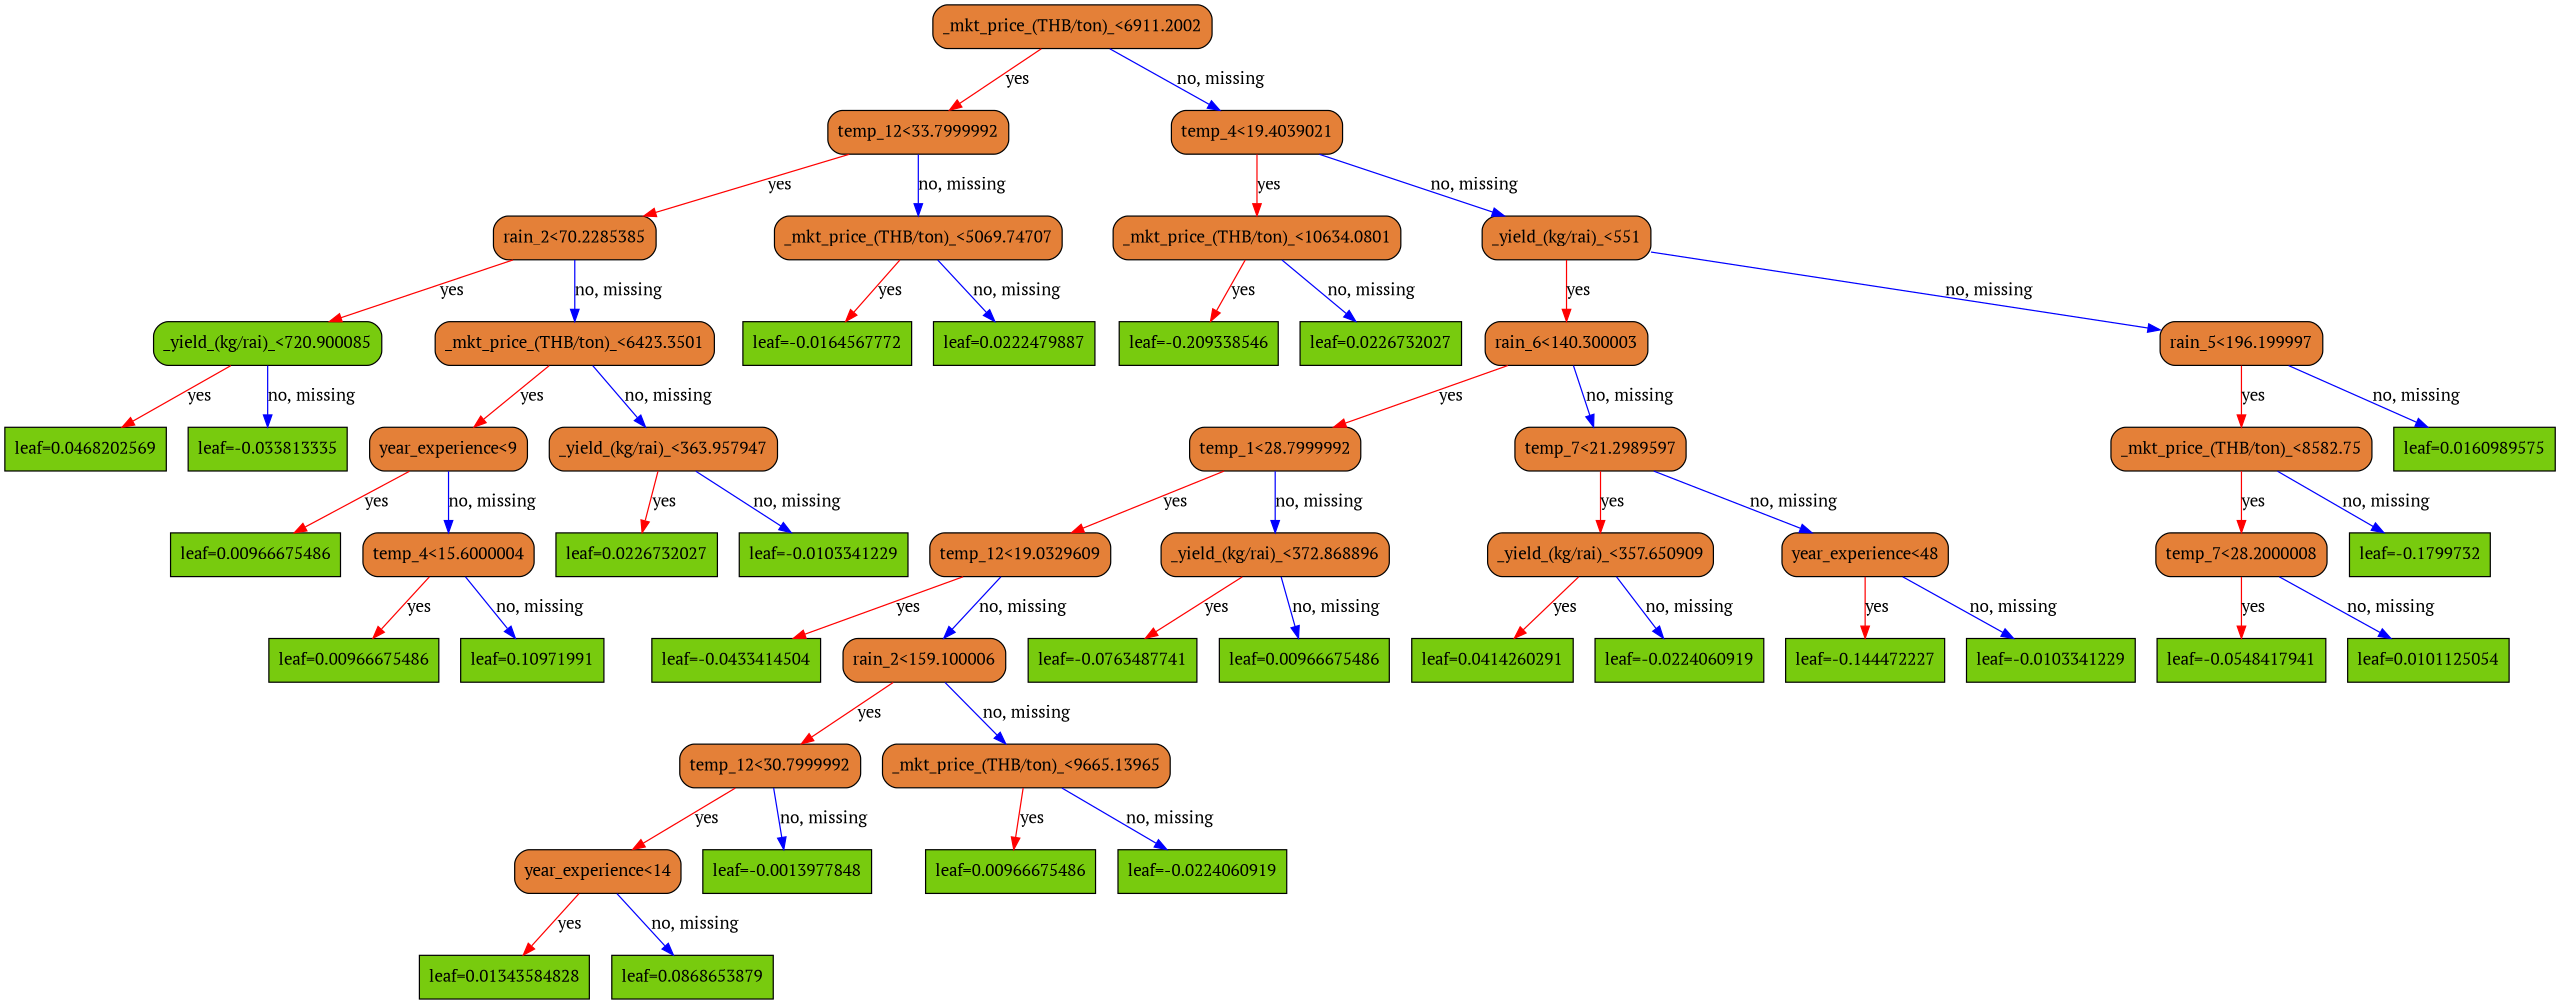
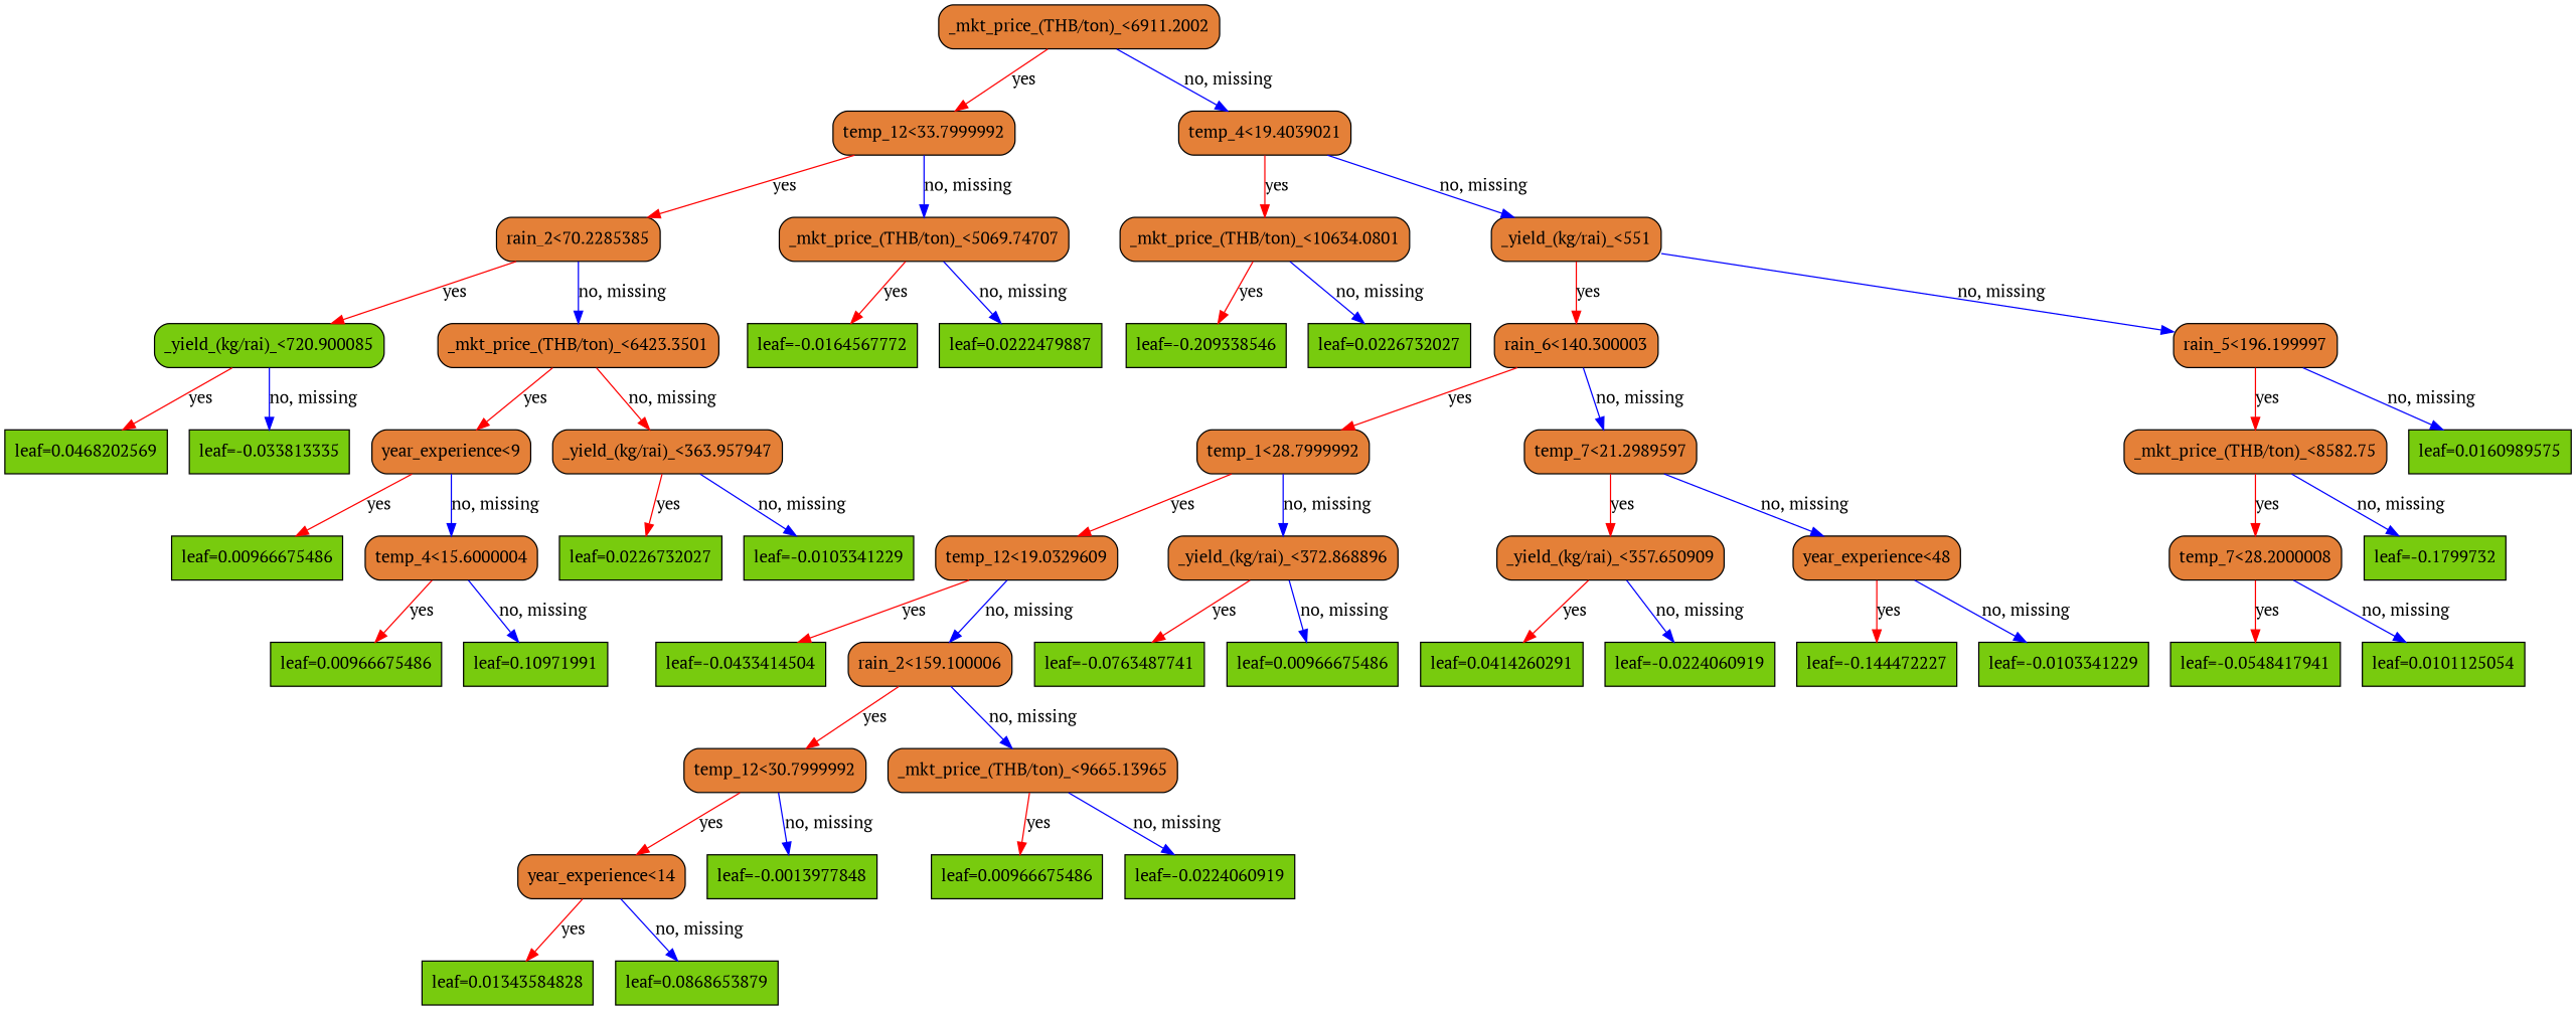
  digraph {
    fontname="PT Serif"
    rankdir=TB
    node [fillcolor="#78cbe" fontname="PT Serif" shape=box style=filled]
    edge [color="#FF0000" fontname="PT Serif"]
    n1 [fillcolor="#e48038" label="_mkt_price_(THB/ton)_<6911.2002" style="filled, rounded"]
    n2 [fillcolor="#e48038" label="temp_12<33.7999992" style="filled, rounded"]
    n3 [fillcolor="#e48038" label="temp_4<19.4039021" style="filled, rounded"]
    n4 [fillcolor="#e48038" label="rain_2<70.2285385" style="filled, rounded"]
    n5 [fillcolor="#e48038" label="_mkt_price_(THB/ton)_<5069.74707" style="filled, rounded"]
    n6 [fillcolor="#e48038" label="_mkt_price_(THB/ton)_<10634.0801" style="filled, rounded"]
    n7 [fillcolor="#e48038" label="_yield_(kg/rai)_<551" style="filled, rounded"]
    n8 [label="_yield_(kg/rai)_<720.900085" style="filled, rounded"]
    n9 [fillcolor="#e48038" label="_mkt_price_(THB/ton)_<6423.3501" style="filled, rounded"]
    n10 [label="leaf=-0.0164567772"]
    n11 [label="leaf=0.0222479887"]
    n12 [label="leaf=-0.209338546"]
    n13 [label="leaf=0.0226732027"]
    n14 [fillcolor="#e48038" label="rain_6<140.300003" style="filled, rounded"]
    n15 [fillcolor="#e48038" label="rain_5<196.199997" style="filled, rounded"]
    n16 [label="leaf=0.0468202569"]
    n17 [label="leaf=-0.033813335"]
    n18 [fillcolor="#e48038" label="year_experience<9" style="filled, rounded"]
    n19 [fillcolor="#e48038" label="_yield_(kg/rai)_<363.957947" style="filled, rounded"]
    n20 [label="leaf=0.00966675486"]
    n21 [fillcolor="#e48038" label="temp_4<15.6000004" style="filled, rounded"]
    n22 [label="leaf=0.0226732027"]
    n23 [label="leaf=-0.0103341229"]
    n24 [label="leaf=0.00966675486"]
    n25 [label="leaf=0.10971991"]
    n26 [fillcolor="#e48038" label="temp_1<28.7999992" style="filled, rounded"]
    n27 [fillcolor="#e48038" label="temp_7<21.2989597" style="filled, rounded"]
    n28 [fillcolor="#e48038" label="_mkt_price_(THB/ton)_<8582.75" style="filled, rounded"]
    n29 [label="leaf=0.0160989575"]
    n30 [fillcolor="#e48038" label="temp_12<19.0329609" style="filled, rounded"]
    n31 [fillcolor="#e48038" label="_yield_(kg/rai)_<372.868896" style="filled, rounded"]
    n32 [fillcolor="#e48038" label="_yield_(kg/rai)_<357.650909" style="filled, rounded"]
    n33 [fillcolor="#e48038" label="year_experience<48" style="filled, rounded"]
    n34 [fillcolor="#e48038" label="temp_7<28.2000008" style="filled, rounded"]
    n35 [label="leaf=-0.1799732"]
    n36 [label="leaf=-0.0433414504"]
    n37 [fillcolor="#e48038" label="rain_2<159.100006" style="filled, rounded"]
    n38 [label="leaf=-0.0763487741"]
    n39 [label="leaf=0.00966675486"]
    n40 [label="leaf=0.0414260291"]
    n41 [label="leaf=-0.0224060919"]
    n42 [label="leaf=-0.144472227"]
    n43 [label="leaf=-0.0103341229"]
    n44 [fillcolor="#e48038" label="temp_12<30.7999992" style="filled, rounded"]
    n45 [fillcolor="#e48038" label="_mkt_price_(THB/ton)_<9665.13965" style="filled, rounded"]
    n46 [fillcolor="#e48038" label="year_experience<14" style="filled, rounded"]
    n47 [label="leaf=-0.0013977848"]
    n48 [label="leaf=0.00966675486"]
    n49 [label="leaf=-0.0224060919"]
    n50 [label="leaf=0.01343584828"]
    n51 [label="leaf=0.0868653879"]
    n52 [label="leaf=-0.0548417941"]
    n53 [label="leaf=0.0101125054"]
    n1 -> n2 [label=yes]
    n1 -> n3 [color="#0000FF" label="no, missing"]
    n2 -> n4 [label=yes]
    n2 -> n5 [color="#0000FF" label="no, missing"]
    n3 -> n6 [label=yes]
    n3 -> n7 [color="#0000FF" label="no, missing"]
    n4 -> n8 [label=yes]
    n4 -> n9 [color="#0000FF" label="no, missing"]
    n5 -> n10 [label=yes]
    n5 -> n11 [color="#0000FF" label="no, missing"]
    n6 -> n12 [label=yes]
    n6 -> n13 [color="#0000FF" label="no, missing"]
    n7 -> n14 [label=yes]
    n7 -> n15 [color="#0000FF" label="no, missing"]
    n8 -> n16 [label=yes]
    n8 -> n17 [color="#0000FF" label="no, missing"]
    n9 -> n18 [label=yes]
-   n9 -> n19 [color="#0000FF" label="no, missing"]
+   n9 -> n19 [label="no, missing"]
    n14 -> n26 [label=yes]
    n14 -> n27 [color="#0000FF" label="no, missing"]
    n15 -> n28 [label=yes]
    n15 -> n29 [color="#0000FF" label="no, missing"]
    n18 -> n20 [label=yes]
    n18 -> n21 [color="#0000FF" label="no, missing"]
    n19 -> n22 [label=yes]
    n19 -> n23 [color="#0000FF" label="no, missing"]
    n21 -> n24 [label=yes]
    n21 -> n25 [color="#0000FF" label="no, missing"]
    n26 -> n30 [label=yes]
    n26 -> n31 [color="#0000FF" label="no, missing"]
    n27 -> n32 [label=yes]
    n27 -> n33 [color="#0000FF" label="no, missing"]
    n28 -> n34 [label=yes]
    n28 -> n35 [color="#0000FF" label="no, missing"]
    n30 -> n36 [label=yes]
    n30 -> n37 [color="#0000FF" label="no, missing"]
    n31 -> n38 [label=yes]
    n31 -> n39 [color="#0000FF" label="no, missing"]
    n32 -> n40 [label=yes]
    n32 -> n41 [color="#0000FF" label="no, missing"]
    n33 -> n42 [label=yes]
    n33 -> n43 [color="#0000FF" label="no, missing"]
    n34 -> n52 [label=yes]
    n34 -> n53 [color="#0000FF" label="no, missing"]
    n37 -> n44 [label=yes]
    n37 -> n45 [color="#0000FF" label="no, missing"]
    n44 -> n46 [label=yes]
    n44 -> n47 [color="#0000FF" label="no, missing"]
    n45 -> n48 [label=yes]
    n45 -> n49 [color="#0000FF" label="no, missing"]
    n46 -> n50 [label=yes]
    n46 -> n51 [color="#0000FF" label="no, missing"]
  }
